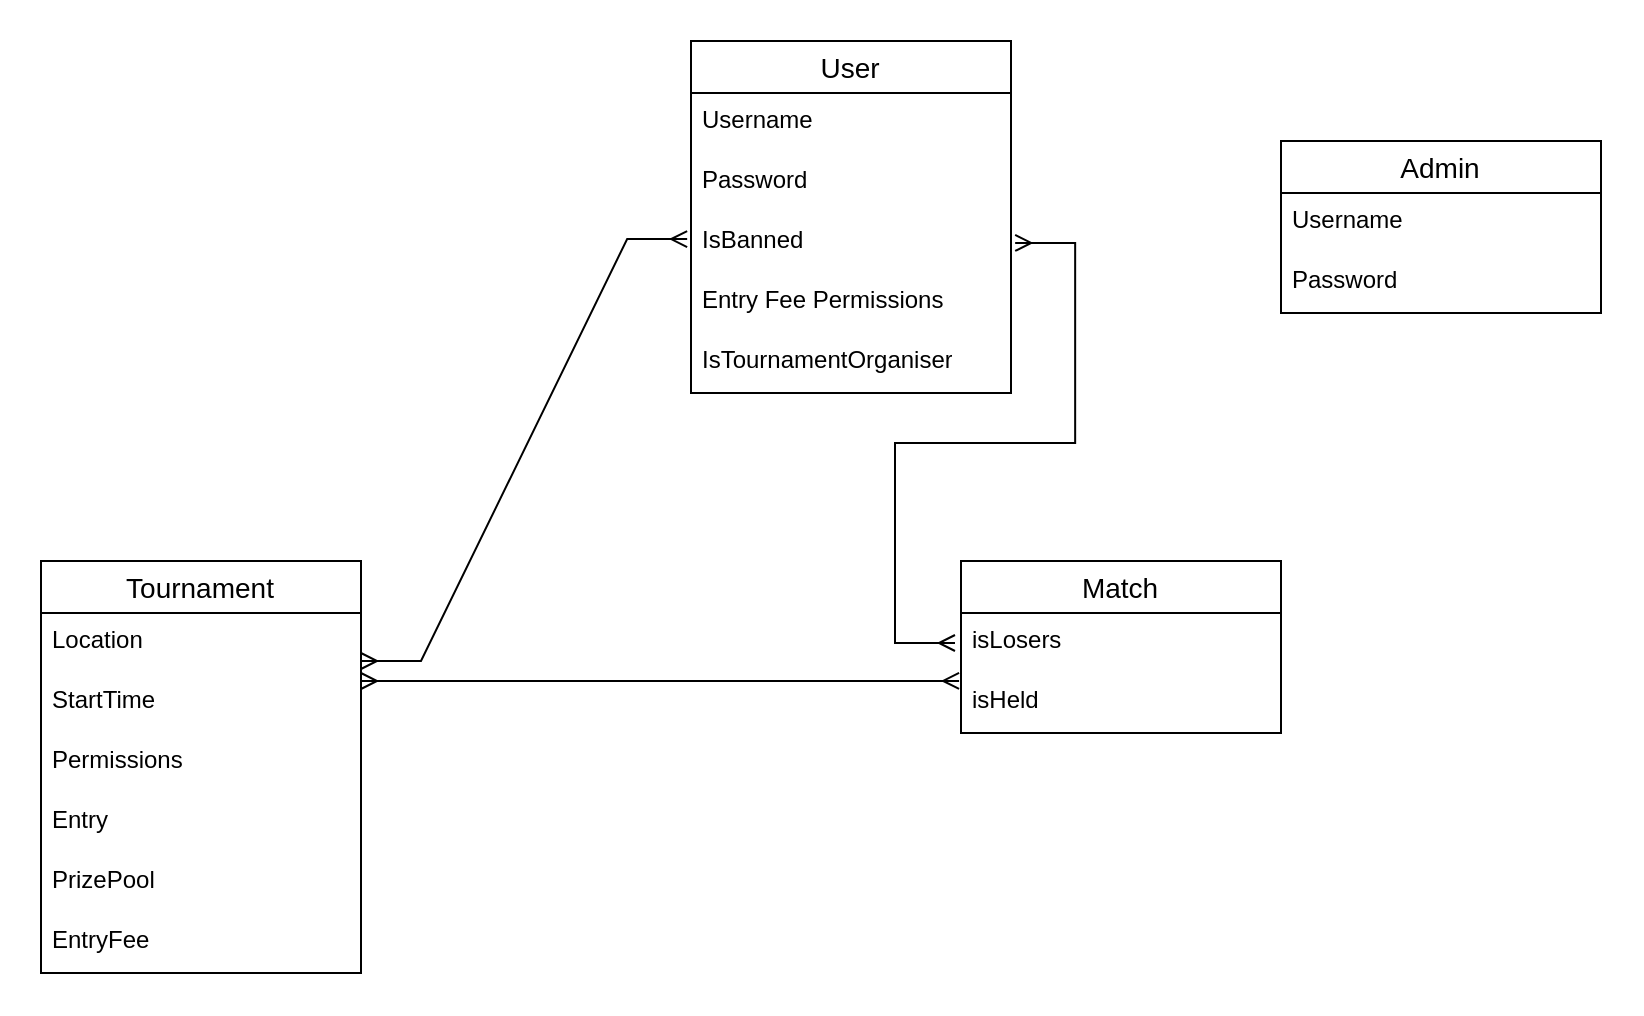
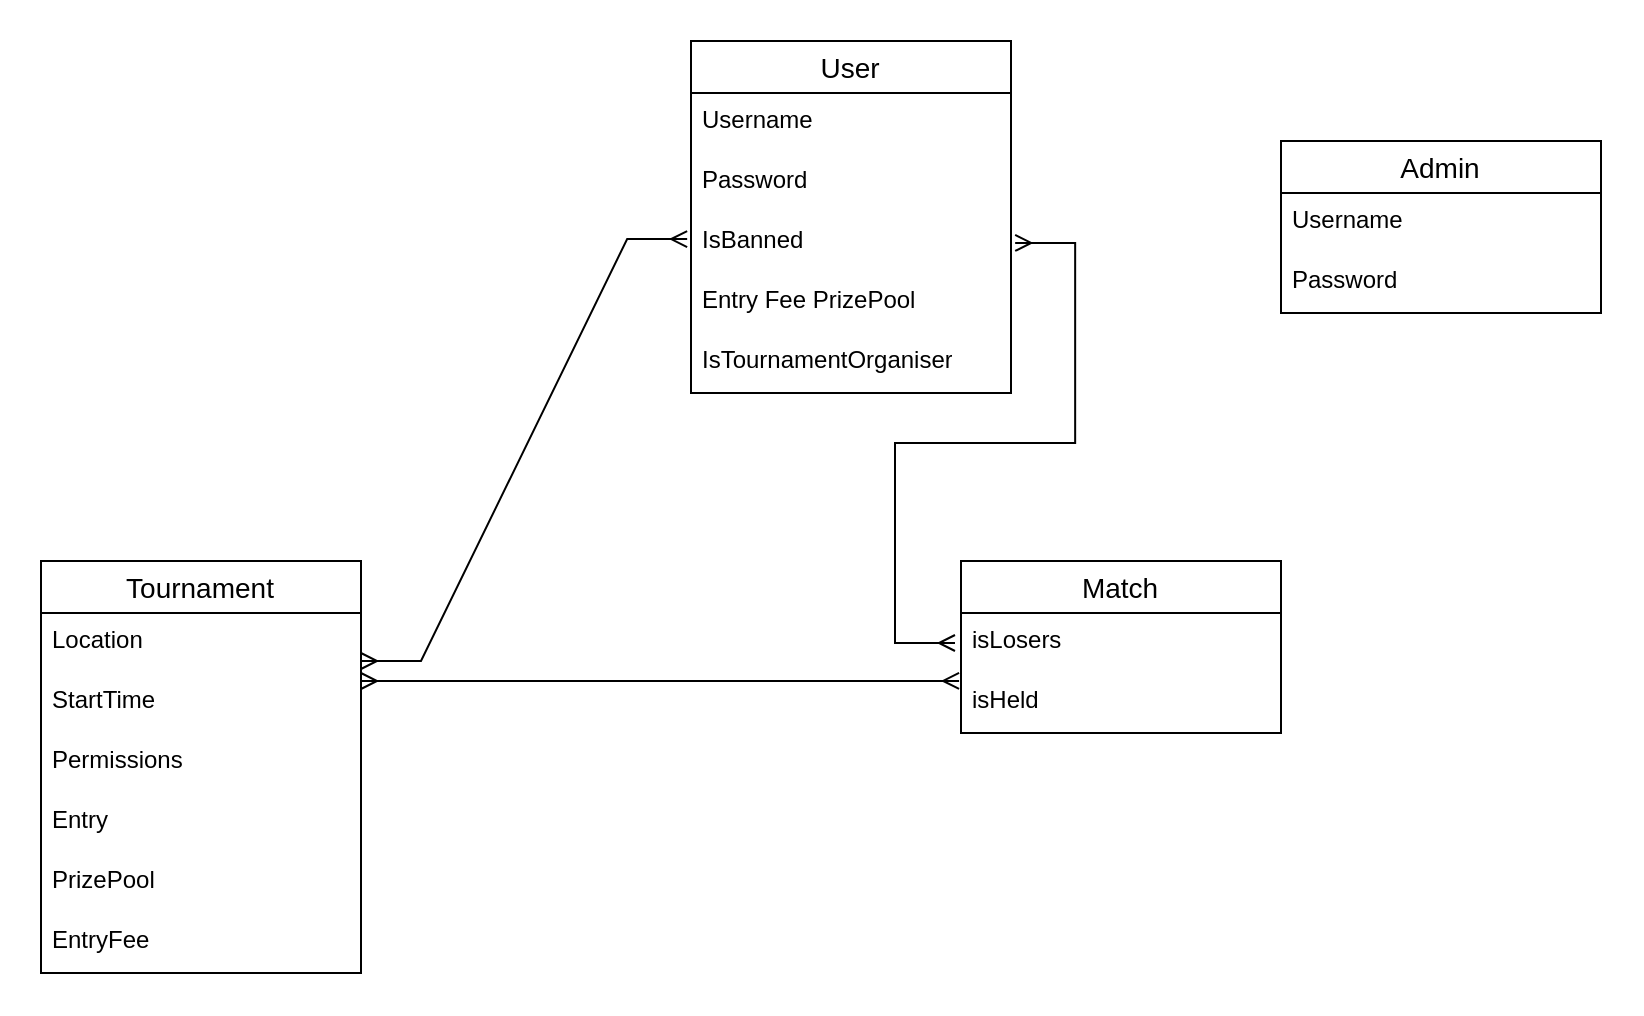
  <mxCell id="0" />
  <mxCell id="1" parent="0" />
  <mxCell id="2" value="" style="edgeStyle=entityRelationEdgeStyle;fontSize=12;html=1;endArrow=ERmany;startArrow=ERmany;rounded=0;exitX=1;exitY=0.5;exitDx=0;exitDy=0;entryX=-0.012;entryY=0.767;entryDx=0;entryDy=0;entryPerimeter=0;" parent="1" edge="1"><mxGeometry width="100" height="100" relative="1" as="geometry"><mxPoint x="180" y="330" as="sourcePoint" /><mxPoint x="343.08" y="119.01" as="targetPoint" /></mxGeometry></mxCell>
  <mxCell id="3" value="" style="edgeStyle=entityRelationEdgeStyle;fontSize=12;html=1;endArrow=ERmany;startArrow=ERmany;rounded=0;exitX=1.013;exitY=0.833;exitDx=0;exitDy=0;exitPerimeter=0;" parent="1" edge="1"><mxGeometry width="100" height="100" relative="1" as="geometry"><mxPoint x="507.08" y="120.99" as="sourcePoint" /><mxPoint x="477" y="321" as="targetPoint" /></mxGeometry></mxCell>
  <mxCell id="4" value="" style="edgeStyle=entityRelationEdgeStyle;fontSize=12;html=1;endArrow=ERmany;startArrow=ERmany;rounded=0;exitX=1;exitY=0.75;exitDx=0;exitDy=0;entryX=-0.006;entryY=0.133;entryDx=0;entryDy=0;entryPerimeter=0;" parent="1" target="7" edge="1"><mxGeometry width="100" height="100" relative="1" as="geometry"><mxPoint x="180" y="340" as="sourcePoint" /><mxPoint x="470" y="340" as="targetPoint" /></mxGeometry></mxCell>
  <mxCell id="5" value="Match" style="swimlane;fontStyle=0;childLayout=stackLayout;horizontal=1;startSize=26;horizontalStack=0;resizeParent=1;resizeParentMax=0;resizeLast=0;collapsible=1;marginBottom=0;align=center;fontSize=14;" parent="1" vertex="1"><mxGeometry x="480" y="280" width="160" height="86" as="geometry" /></mxCell>
  <mxCell id="6" value="isLosers" style="text;strokeColor=none;fillColor=none;spacingLeft=4;spacingRight=4;overflow=hidden;rotatable=0;points=[[0,0.5],[1,0.5]];portConstraint=eastwest;fontSize=12;whiteSpace=wrap;html=1;" parent="5" vertex="1"><mxGeometry y="26" width="160" height="30" as="geometry" /></mxCell>
  <mxCell id="7" value="isHeld" style="text;strokeColor=none;fillColor=none;spacingLeft=4;spacingRight=4;overflow=hidden;rotatable=0;points=[[0,0.5],[1,0.5]];portConstraint=eastwest;fontSize=12;whiteSpace=wrap;html=1;" parent="5" vertex="1"><mxGeometry y="56" width="160" height="30" as="geometry" /></mxCell>
  <mxCell id="8" value="Admin" style="swimlane;fontStyle=0;childLayout=stackLayout;horizontal=1;startSize=26;horizontalStack=0;resizeParent=1;resizeParentMax=0;resizeLast=0;collapsible=1;marginBottom=0;align=center;fontSize=14;" parent="1" vertex="1"><mxGeometry x="640" y="70" width="160" height="86" as="geometry" /></mxCell>
  <mxCell id="9" value="Username" style="text;strokeColor=none;fillColor=none;spacingLeft=4;spacingRight=4;overflow=hidden;rotatable=0;points=[[0,0.5],[1,0.5]];portConstraint=eastwest;fontSize=12;whiteSpace=wrap;html=1;" parent="8" vertex="1"><mxGeometry y="26" width="160" height="30" as="geometry" /></mxCell>
  <mxCell id="10" value="Password" style="text;strokeColor=none;fillColor=none;spacingLeft=4;spacingRight=4;overflow=hidden;rotatable=0;points=[[0,0.5],[1,0.5]];portConstraint=eastwest;fontSize=12;whiteSpace=wrap;html=1;" parent="8" vertex="1"><mxGeometry y="56" width="160" height="30" as="geometry" /></mxCell>
  <mxCell id="11" value="Tournament" style="swimlane;fontStyle=0;childLayout=stackLayout;horizontal=1;startSize=26;horizontalStack=0;resizeParent=1;resizeParentMax=0;resizeLast=0;collapsible=1;marginBottom=0;align=center;fontSize=14;movable=1;resizable=1;rotatable=1;deletable=1;editable=1;locked=0;connectable=1;" parent="1" vertex="1"><mxGeometry x="20" y="280" width="160" height="206" as="geometry"><mxRectangle x="100" y="280" width="110" height="30" as="alternateBounds" /></mxGeometry></mxCell>
  <mxCell id="12" value="Location" style="text;strokeColor=none;fillColor=none;spacingLeft=4;spacingRight=4;overflow=hidden;rotatable=0;points=[[0,0.5],[1,0.5]];portConstraint=eastwest;fontSize=12;whiteSpace=wrap;html=1;" parent="11" vertex="1"><mxGeometry y="26" width="160" height="30" as="geometry" /></mxCell>
  <mxCell id="13" value="StartTime" style="text;strokeColor=none;fillColor=none;spacingLeft=4;spacingRight=4;overflow=hidden;rotatable=0;points=[[0,0.5],[1,0.5]];portConstraint=eastwest;fontSize=12;whiteSpace=wrap;html=1;" parent="11" vertex="1"><mxGeometry y="56" width="160" height="30" as="geometry" /></mxCell>
  <mxCell id="14" value="Permissions" style="text;strokeColor=none;fillColor=none;spacingLeft=4;spacingRight=4;overflow=hidden;rotatable=0;points=[[0,0.5],[1,0.5]];portConstraint=eastwest;fontSize=12;whiteSpace=wrap;html=1;" parent="11" vertex="1"><mxGeometry y="86" width="160" height="30" as="geometry" /></mxCell>
  <mxCell id="15" value="Entry" style="text;strokeColor=none;fillColor=none;spacingLeft=4;spacingRight=4;overflow=hidden;rotatable=0;points=[[0,0.5],[1,0.5]];portConstraint=eastwest;fontSize=12;whiteSpace=wrap;html=1;" parent="11" vertex="1"><mxGeometry y="116" width="160" height="30" as="geometry" /></mxCell>
  <mxCell id="16" value="PrizePool" style="text;strokeColor=none;fillColor=none;spacingLeft=4;spacingRight=4;overflow=hidden;rotatable=0;points=[[0,0.5],[1,0.5]];portConstraint=eastwest;fontSize=12;whiteSpace=wrap;html=1;" parent="11" vertex="1"><mxGeometry y="146" width="160" height="30" as="geometry" /></mxCell>
  <mxCell id="17" value="EntryFee" style="text;strokeColor=none;fillColor=none;spacingLeft=4;spacingRight=4;overflow=hidden;rotatable=0;points=[[0,0.5],[1,0.5]];portConstraint=eastwest;fontSize=12;whiteSpace=wrap;html=1;" parent="11" vertex="1"><mxGeometry y="176" width="160" height="30" as="geometry" /></mxCell>
  <mxCell id="18" value="User" style="swimlane;fontStyle=0;childLayout=stackLayout;horizontal=1;startSize=26;horizontalStack=0;resizeParent=1;resizeParentMax=0;resizeLast=0;collapsible=1;marginBottom=0;align=center;fontSize=14;" parent="1" vertex="1"><mxGeometry x="345" y="20" width="160" height="176" as="geometry"><mxRectangle x="425" y="20" width="70" height="30" as="alternateBounds" /></mxGeometry></mxCell>
  <mxCell id="19" value="Username" style="text;strokeColor=none;fillColor=none;spacingLeft=4;spacingRight=4;overflow=hidden;rotatable=0;points=[[0,0.5],[1,0.5]];portConstraint=eastwest;fontSize=12;whiteSpace=wrap;html=1;" parent="18" vertex="1"><mxGeometry y="26" width="160" height="30" as="geometry" /></mxCell>
  <mxCell id="20" value="Password" style="text;strokeColor=none;fillColor=none;spacingLeft=4;spacingRight=4;overflow=hidden;rotatable=0;points=[[0,0.5],[1,0.5]];portConstraint=eastwest;fontSize=12;whiteSpace=wrap;html=1;" parent="18" vertex="1"><mxGeometry y="56" width="160" height="30" as="geometry" /></mxCell>
  <mxCell id="21" value="IsBanned" style="text;strokeColor=none;fillColor=none;spacingLeft=4;spacingRight=4;overflow=hidden;rotatable=0;points=[[0,0.5],[1,0.5]];portConstraint=eastwest;fontSize=12;whiteSpace=wrap;html=1;" parent="18" vertex="1"><mxGeometry y="86" width="160" height="30" as="geometry" /></mxCell>
- <mxCell id="22" value="&lt;div&gt;Entry Fee Permissions&lt;/div&gt;" style="text;strokeColor=none;fillColor=none;spacingLeft=4;spacingRight=4;overflow=hidden;rotatable=0;points=[[0,0.5],[1,0.5]];portConstraint=eastwest;fontSize=12;whiteSpace=wrap;html=1;" parent="18" vertex="1"><mxGeometry y="116" width="160" height="30" as="geometry" /></mxCell>
+ <mxCell id="22" value="&lt;div&gt;Entry Fee PrizePool&lt;/div&gt;" style="text;strokeColor=none;fillColor=none;spacingLeft=4;spacingRight=4;overflow=hidden;rotatable=0;points=[[0,0.5],[1,0.5]];portConstraint=eastwest;fontSize=12;whiteSpace=wrap;html=1;" parent="18" vertex="1"><mxGeometry y="116" width="160" height="30" as="geometry" /></mxCell>
  <mxCell id="23" value="&lt;div&gt;IsTournamentOrganiser&lt;/div&gt;&lt;div&gt;&lt;br&gt;&lt;/div&gt;" style="text;strokeColor=none;fillColor=none;spacingLeft=4;spacingRight=4;overflow=hidden;rotatable=0;points=[[0,0.5],[1,0.5]];portConstraint=eastwest;fontSize=12;whiteSpace=wrap;html=1;" vertex="1" parent="18"><mxGeometry y="146" width="160" height="30" as="geometry" /></mxCell>
